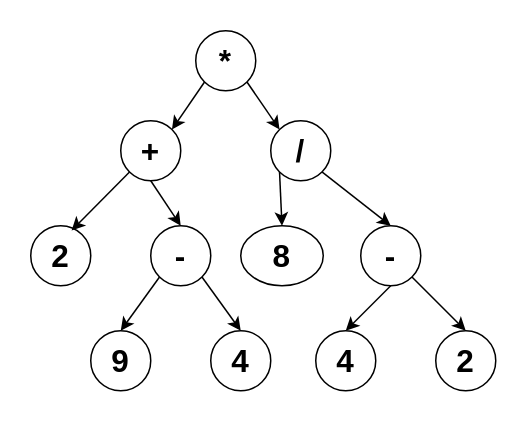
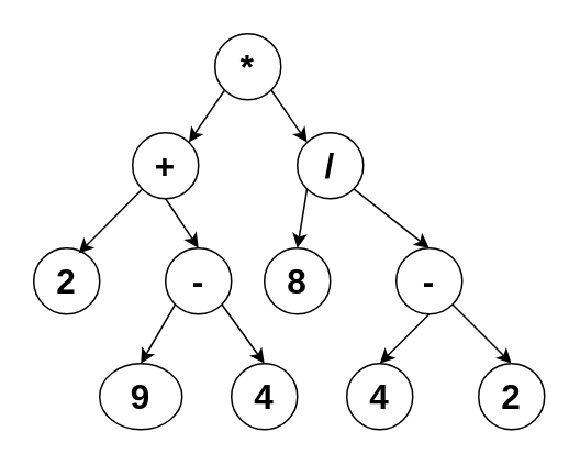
  <mxCell id="0" />
  <mxCell id="1" parent="0" />
  <mxCell id="2" style="rounded=0;orthogonalLoop=1;jettySize=auto;html=1;exitX=0;exitY=1;exitDx=0;exitDy=0;entryX=1;entryY=0;entryDx=0;entryDy=0;" edge="1" parent="1" source="4" target="6"><mxGeometry relative="1" as="geometry" /></mxCell>
  <mxCell id="3" style="rounded=0;orthogonalLoop=1;jettySize=auto;html=1;exitX=1;exitY=1;exitDx=0;exitDy=0;entryX=0;entryY=0;entryDx=0;entryDy=0;" edge="1" parent="1" source="4" target="9"><mxGeometry relative="1" as="geometry" /></mxCell>
  <mxCell id="4" value="&lt;b&gt;&lt;font style=&quot;font-size: 21px;&quot;&gt;*&lt;/font&gt;&lt;/b&gt;" style="ellipse;whiteSpace=wrap;html=1;aspect=fixed;" vertex="1" parent="1"><mxGeometry x="130" y="20" width="40" height="40" as="geometry" /></mxCell>
  <mxCell id="5" style="rounded=0;orthogonalLoop=1;jettySize=auto;html=1;exitX=0.5;exitY=1;exitDx=0;exitDy=0;entryX=0.5;entryY=0;entryDx=0;entryDy=0;" edge="1" parent="1" source="6" target="13"><mxGeometry relative="1" as="geometry" /></mxCell>
  <mxCell id="6" value="&lt;b&gt;&lt;font style=&quot;font-size: 21px;&quot;&gt;+&lt;/font&gt;&lt;/b&gt;" style="ellipse;whiteSpace=wrap;html=1;aspect=fixed;" vertex="1" parent="1"><mxGeometry x="80" y="80" width="40" height="40" as="geometry" /></mxCell>
  <mxCell id="7" style="rounded=0;orthogonalLoop=1;jettySize=auto;html=1;exitX=0;exitY=1;exitDx=0;exitDy=0;entryX=0.5;entryY=0;entryDx=0;entryDy=0;" edge="1" parent="1" source="9" target="16"><mxGeometry relative="1" as="geometry" /></mxCell>
  <mxCell id="8" style="rounded=0;orthogonalLoop=1;jettySize=auto;html=1;exitX=1;exitY=1;exitDx=0;exitDy=0;entryX=0.5;entryY=0;entryDx=0;entryDy=0;" edge="1" parent="1" source="9" target="19"><mxGeometry relative="1" as="geometry" /></mxCell>
  <mxCell id="9" value="&lt;b&gt;&lt;font style=&quot;font-size: 21px;&quot;&gt;/&lt;/font&gt;&lt;/b&gt;" style="ellipse;whiteSpace=wrap;html=1;aspect=fixed;" vertex="1" parent="1"><mxGeometry x="180" y="80" width="40" height="40" as="geometry" /></mxCell>
  <mxCell id="10" value="&lt;b&gt;&lt;font style=&quot;font-size: 21px;&quot;&gt;2&lt;/font&gt;&lt;/b&gt;" style="ellipse;whiteSpace=wrap;html=1;aspect=fixed;" vertex="1" parent="1"><mxGeometry x="20" y="150" width="40" height="40" as="geometry" /></mxCell>
  <mxCell id="11" style="rounded=0;orthogonalLoop=1;jettySize=auto;html=1;exitX=0;exitY=1;exitDx=0;exitDy=0;entryX=0.5;entryY=0;entryDx=0;entryDy=0;" edge="1" parent="1" source="13" target="14"><mxGeometry relative="1" as="geometry" /></mxCell>
  <mxCell id="12" style="rounded=0;orthogonalLoop=1;jettySize=auto;html=1;exitX=1;exitY=1;exitDx=0;exitDy=0;entryX=0.5;entryY=0;entryDx=0;entryDy=0;" edge="1" parent="1" source="13" target="15"><mxGeometry relative="1" as="geometry" /></mxCell>
  <mxCell id="13" value="&lt;b&gt;&lt;font style=&quot;font-size: 21px;&quot;&gt;-&lt;/font&gt;&lt;/b&gt;" style="ellipse;whiteSpace=wrap;html=1;aspect=fixed;" vertex="1" parent="1"><mxGeometry x="100" y="150" width="40" height="40" as="geometry" /></mxCell>
- <mxCell id="14" value="&lt;b&gt;&lt;font style=&quot;font-size: 21px;&quot;&gt;9&lt;/font&gt;&lt;/b&gt;" style="ellipse;whiteSpace=wrap;html=1;aspect=fixed;" vertex="1" parent="1"><mxGeometry x="60" y="220" width="40" height="40" as="geometry" /></mxCell>
+ <mxCell id="14" value="&lt;b&gt;&lt;font style=&quot;font-size: 21px;&quot;&gt;9&lt;/font&gt;&lt;/b&gt;" style="ellipse;whiteSpace=wrap;html=1;aspect=fixed;" vertex="1" parent="1"><mxGeometry x="60" y="220" width="50" height="40" as="geometry" /></mxCell>
  <mxCell id="15" value="&lt;b&gt;&lt;font style=&quot;font-size: 21px;&quot;&gt;4&lt;/font&gt;&lt;/b&gt;" style="ellipse;whiteSpace=wrap;html=1;aspect=fixed;" vertex="1" parent="1"><mxGeometry x="140" y="220" width="40" height="40" as="geometry" /></mxCell>
- <mxCell id="16" value="&lt;b&gt;&lt;font style=&quot;font-size: 21px;&quot;&gt;8&lt;/font&gt;&lt;/b&gt;" style="ellipse;whiteSpace=wrap;html=1;aspect=fixed;" vertex="1" parent="1"><mxGeometry x="160" y="150" width="55" height="40" as="geometry" /></mxCell>
+ <mxCell id="16" value="&lt;b&gt;&lt;font style=&quot;font-size: 21px;&quot;&gt;8&lt;/font&gt;&lt;/b&gt;" style="ellipse;whiteSpace=wrap;html=1;aspect=fixed;" vertex="1" parent="1"><mxGeometry x="160" y="150" width="40" height="40" as="geometry" /></mxCell>
  <mxCell id="17" style="rounded=0;orthogonalLoop=1;jettySize=auto;html=1;exitX=0.5;exitY=1;exitDx=0;exitDy=0;entryX=0.5;entryY=0;entryDx=0;entryDy=0;" edge="1" parent="1" source="19" target="20"><mxGeometry relative="1" as="geometry" /></mxCell>
  <mxCell id="18" style="rounded=0;orthogonalLoop=1;jettySize=auto;html=1;exitX=1;exitY=1;exitDx=0;exitDy=0;entryX=0.5;entryY=0;entryDx=0;entryDy=0;" edge="1" parent="1" source="19" target="21"><mxGeometry relative="1" as="geometry" /></mxCell>
  <mxCell id="19" value="&lt;b&gt;&lt;font style=&quot;font-size: 21px;&quot;&gt;-&lt;/font&gt;&lt;/b&gt;" style="ellipse;whiteSpace=wrap;html=1;aspect=fixed;" vertex="1" parent="1"><mxGeometry x="240" y="150" width="40" height="40" as="geometry" /></mxCell>
  <mxCell id="20" value="&lt;b&gt;&lt;font style=&quot;font-size: 21px;&quot;&gt;4&lt;/font&gt;&lt;/b&gt;" style="ellipse;whiteSpace=wrap;html=1;aspect=fixed;" vertex="1" parent="1"><mxGeometry x="210" y="220" width="40" height="40" as="geometry" /></mxCell>
  <mxCell id="21" value="&lt;b&gt;&lt;font style=&quot;font-size: 21px;&quot;&gt;2&lt;/font&gt;&lt;/b&gt;" style="ellipse;whiteSpace=wrap;html=1;aspect=fixed;" vertex="1" parent="1"><mxGeometry x="290" y="220" width="40" height="40" as="geometry" /></mxCell>
  <mxCell id="22" style="rounded=0;orthogonalLoop=1;jettySize=auto;html=1;exitX=0;exitY=1;exitDx=0;exitDy=0;entryX=0.68;entryY=0.08;entryDx=0;entryDy=0;entryPerimeter=0;" edge="1" parent="1" source="6" target="10"><mxGeometry relative="1" as="geometry" /></mxCell>
